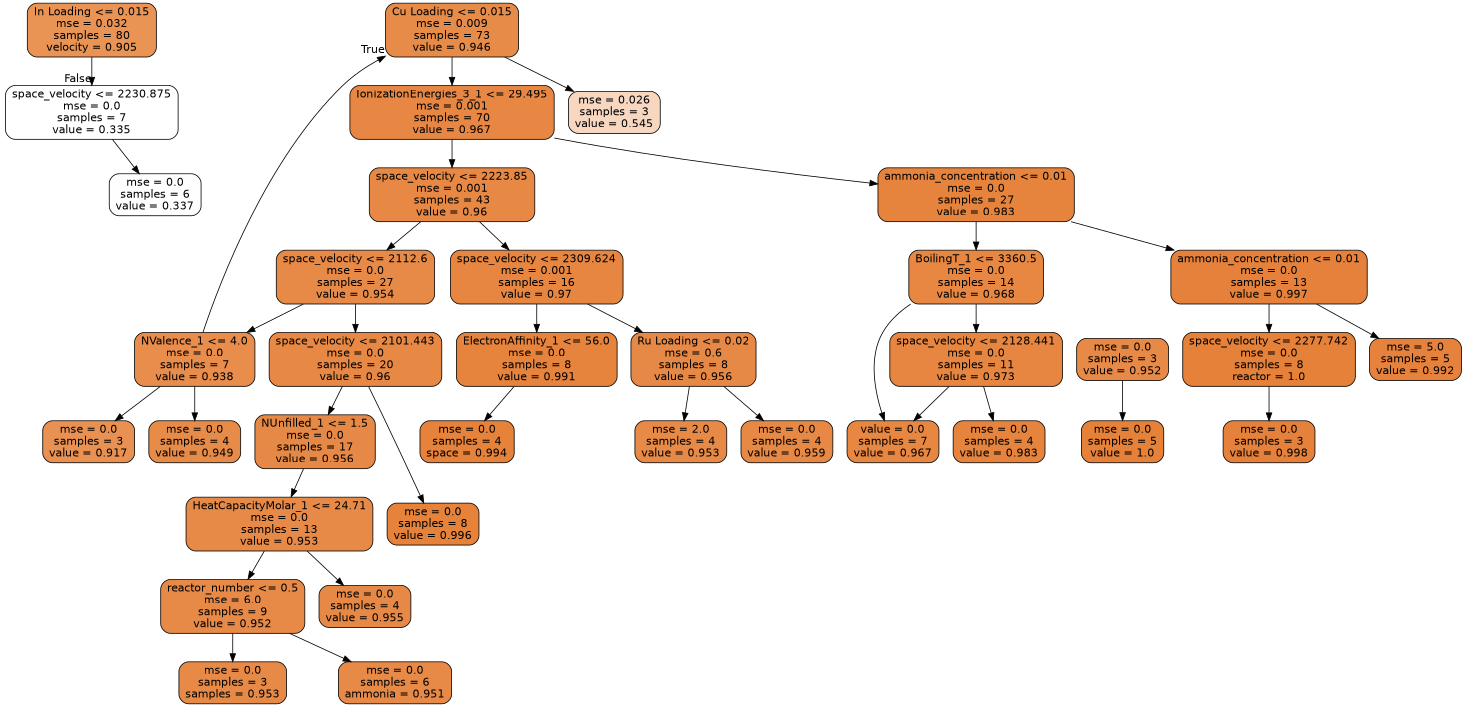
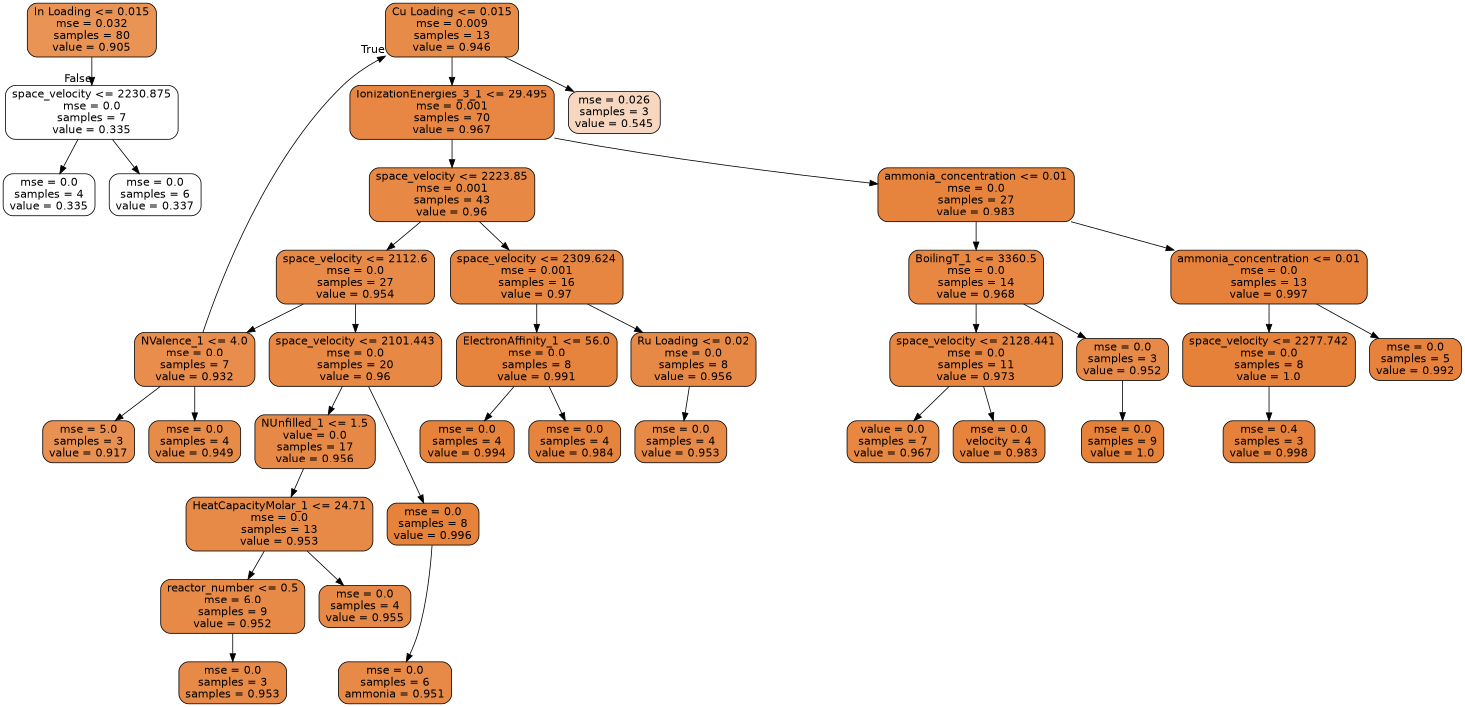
  digraph {
    node [color=black fillcolor="#e58139ed" fontname=helvetica shape=box style="filled, rounded"]
    edge [fontname=helvetica]
-   n1 [fillcolor="#e58139da" label="In Loading <= 0.015\nmse = 0.032\nsamples = 80\nvelocity = 0.905"]
+   n1 [fillcolor="#e58139da" label="In Loading <= 0.015\nmse = 0.032\nsamples = 80\nvalue = 0.905"]
    n2 [fillcolor="#e5813900" label="space_velocity <= 2230.875\nmse = 0.0\nsamples = 7\nvalue = 0.335"]
-   n3 [fillcolor="#e58139ea" label="Cu Loading <= 0.015\nmse = 0.009\nsamples = 73\nvalue = 0.946"]
+   n3 [fillcolor="#e58139ea" label="Cu Loading <= 0.015\nmse = 0.009\nsamples = 13\nvalue = 0.946"]
    n4 [fillcolor="#e58139f2" label="IonizationEnergies_3_1 <= 29.495\nmse = 0.001\nsamples = 70\nvalue = 0.967"]
    n5 [fillcolor="#e5813951" label="mse = 0.026\nsamples = 3\nvalue = 0.545"]
+   n6 [fillcolor="#e5813900" label="mse = 0.0\nsamples = 4\nvalue = 0.335"]
    n7 [fillcolor="#e5813901" label="mse = 0.0\nsamples = 6\nvalue = 0.337"]
    n8 [fillcolor="#e58139f9" label="ammonia_concentration <= 0.01\nmse = 0.0\nsamples = 27\nvalue = 0.983"]
    n9 [fillcolor="#e58139f0" label="space_velocity <= 2223.85\nmse = 0.001\nsamples = 43\nvalue = 0.96"]
    n10 [fillcolor="#e58139fe" label="ammonia_concentration <= 0.01\nmse = 0.0\nsamples = 13\nvalue = 0.997"]
    n11 [fillcolor="#e58139f3" label="BoilingT_1 <= 3360.5\nmse = 0.0\nsamples = 14\nvalue = 0.968"]
    n12 [label="space_velocity <= 2112.6\nmse = 0.0\nsamples = 27\nvalue = 0.954"]
    n13 [fillcolor="#e58139f4" label="space_velocity <= 2309.624\nmse = 0.001\nsamples = 16\nvalue = 0.97"]
-   n14 [fillcolor="#e58139ff" label="space_velocity <= 2277.742\nmse = 0.0\nsamples = 8\nreactor = 1.0"]
-   n15 [fillcolor="#e58139fc" label="mse = 5.0\nsamples = 5\nvalue = 0.992"]
+   n14 [fillcolor="#e58139ff" label="space_velocity <= 2277.742\nmse = 0.0\nsamples = 8\nvalue = 1.0"]
+   n15 [fillcolor="#e58139fc" label="mse = 0.0\nsamples = 5\nvalue = 0.992"]
    n16 [label="mse = 0.0\nsamples = 3\nvalue = 0.952"]
    n17 [fillcolor="#e58139f5" label="space_velocity <= 2128.441\nmse = 0.0\nsamples = 11\nvalue = 0.973"]
-   n18 [fillcolor="#e58139fe" label="mse = 0.0\nsamples = 3\nvalue = 0.998"]
-   n19 [fillcolor="#e58139ff" label="mse = 0.0\nsamples = 5\nvalue = 1.0"]
+   n18 [fillcolor="#e58139fe" label="mse = 0.4\nsamples = 3\nvalue = 0.998"]
+   n19 [fillcolor="#e58139ff" label="mse = 0.0\nsamples = 9\nvalue = 1.0"]
    n20 [fillcolor="#e58139f3" label="value = 0.0\nsamples = 7\nvalue = 0.967"]
-   n21 [fillcolor="#e58139f8" label="mse = 0.0\nsamples = 4\nvalue = 0.983"]
+   n21 [fillcolor="#e58139f8" label="mse = 0.0\nvelocity = 4\nvalue = 0.983"]
    n22 [fillcolor="#e58139f0" label="space_velocity <= 2101.443\nmse = 0.0\nsamples = 20\nvalue = 0.96"]
-   n23 [fillcolor="#e58139e7" label="NValence_1 <= 4.0\nmse = 0.0\nsamples = 7\nvalue = 0.938"]
+   n23 [fillcolor="#e58139e7" label="NValence_1 <= 4.0\nmse = 0.0\nsamples = 7\nvalue = 0.932"]
    n24 [fillcolor="#e58139fb" label="ElectronAffinity_1 <= 56.0\nmse = 0.0\nsamples = 8\nvalue = 0.991"]
-   n25 [fillcolor="#e58139ee" label="Ru Loading <= 0.02\nmse = 0.6\nsamples = 8\nvalue = 0.956"]
-   n26 [fillcolor="#e58139ee" label="NUnfilled_1 <= 1.5\nmse = 0.0\nsamples = 17\nvalue = 0.956"]
+   n25 [fillcolor="#e58139ee" label="Ru Loading <= 0.02\nmse = 0.0\nsamples = 8\nvalue = 0.956"]
+   n26 [fillcolor="#e58139ee" label="NUnfilled_1 <= 1.5\nvalue = 0.0\nsamples = 17\nvalue = 0.956"]
    n27 [fillcolor="#e58139fd" label="mse = 0.0\nsamples = 8\nvalue = 0.996"]
    n28 [fillcolor="#e58139eb" label="mse = 0.0\nsamples = 4\nvalue = 0.949"]
-   n29 [fillcolor="#e58139df" label="mse = 0.0\nsamples = 3\nvalue = 0.917"]
+   n29 [fillcolor="#e58139df" label="mse = 5.0\nsamples = 3\nvalue = 0.917"]
    n30 [label="HeatCapacityMolar_1 <= 24.71\nmse = 0.0\nsamples = 13\nvalue = 0.953"]
    n31 [fillcolor="#e58139ee" label="mse = 0.0\nsamples = 4\nvalue = 0.955"]
    n32 [label="reactor_number <= 0.5\nmse = 6.0\nsamples = 9\nvalue = 0.952"]
    n33 [label="mse = 0.0\nsamples = 3\nsamples = 0.953"]
    n34 [fillcolor="#e58139ec" label="mse = 0.0\nsamples = 6\nammonia = 0.951"]
-   n35 [fillcolor="#e58139fd" label="mse = 0.0\nsamples = 4\nspace = 0.994"]
-   n37 [label="mse = 2.0\nsamples = 4\nvalue = 0.953"]
-   n38 [fillcolor="#e58139ef" label="mse = 0.0\nsamples = 4\nvalue = 0.959"]
+   n35 [fillcolor="#e58139fd" label="mse = 0.0\nsamples = 4\nvalue = 0.994"]
+   n36 [fillcolor="#e58139f9" label="mse = 0.0\nsamples = 4\nvalue = 0.984"]
+   n37 [label="mse = 0.0\nsamples = 4\nvalue = 0.953"]
    n1 -> n2 [headlabel=False labelangle=-45 labeldistance=2.5]
+   n2 -> n6
    n2 -> n7
    n3 -> n4
    n3 -> n5
    n4 -> n8
    n4 -> n9
    n8 -> n10
    n8 -> n11
    n9 -> n12
    n9 -> n13
    n10 -> n14
    n10 -> n15
-   n11 -> n20
+   n11 -> n16
    n11 -> n17
    n12 -> n22
    n12 -> n23
    n13 -> n24
    n13 -> n25
    n14 -> n18
    n16 -> n19
    n17 -> n20
    n17 -> n21
    n22 -> n26
    n22 -> n27
    n23 -> n3 [headlabel=True labelangle=45 labeldistance=2.5]
    n23 -> n28
    n23 -> n29
    n24 -> n35
+   n24 -> n36
    n25 -> n37
-   n25 -> n38
    n26 -> n30
    n30 -> n31
    n30 -> n32
    n32 -> n33
-   n32 -> n34
+   n27 -> n34
  }
